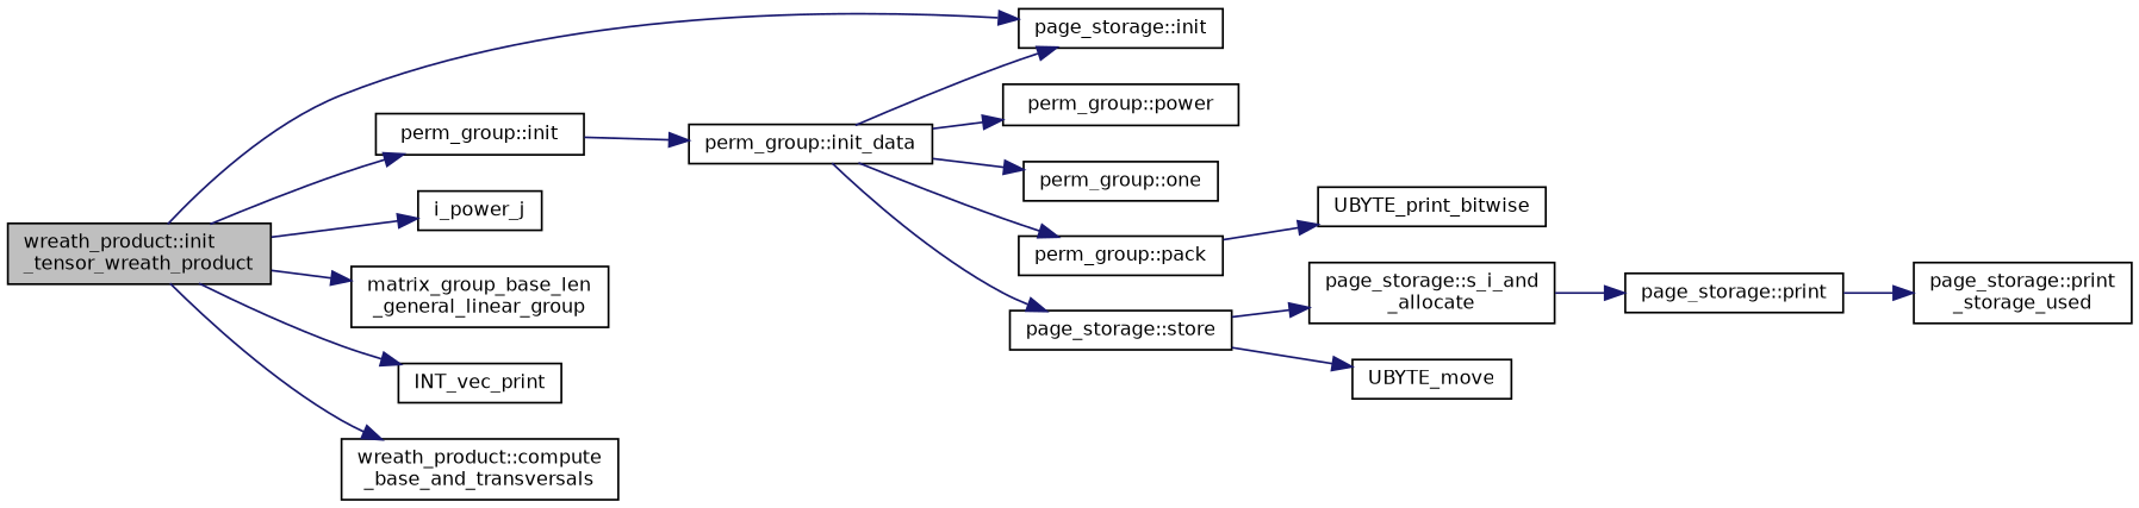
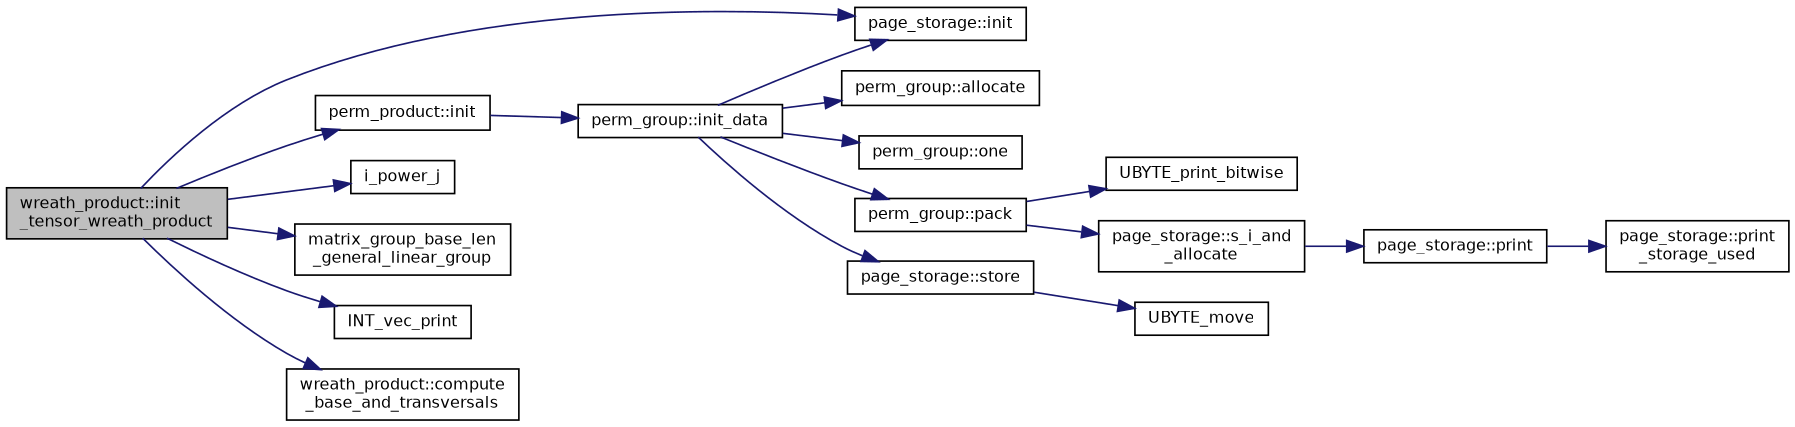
  digraph {
    rankdir=LR
    node [color=black fillcolor=white fontname=Helvetica fontsize=10 shape=record style=filled]
    edge [color=midnightblue fontname=Helvetica fontsize=10 labelfontname=Helvetica labelfontsize=10 style=solid]
    n1 [fillcolor=grey75 fontcolor=black height=0.2 label="wreath_product::init\l_tensor_wreath_product" width=0.4]
-   n2 [height=0.2 label="perm_group::init" width=0.4]
+   n2 [height=0.2 label="perm_product::init" width=0.4]
    n3 [height=0.2 label="page_storage::init" width=0.4]
    n4 [height=0.2 label=i_power_j width=0.4]
    n5 [height=0.2 label="matrix_group_base_len\l_general_linear_group" width=0.4]
    n6 [height=0.2 label=INT_vec_print width=0.4]
    n7 [height=0.2 label="wreath_product::compute\l_base_and_transversals" width=0.4]
    n8 [height=0.2 label="perm_group::init_data" width=0.4]
-   n9 [height=0.2 label="perm_group::power" width=0.4]
+   n9 [height=0.2 label="perm_group::allocate" width=0.4]
    n10 [height=0.2 label="perm_group::one" width=0.4]
    n11 [height=0.2 label="perm_group::pack" width=0.4]
    n12 [height=0.2 label="page_storage::store" width=0.4]
    n13 [height=0.2 label=UBYTE_print_bitwise width=0.4]
    n14 [height=0.2 label="page_storage::s_i_and\l_allocate" width=0.4]
    n15 [height=0.2 label=UBYTE_move width=0.4]
    n16 [height=0.2 label="page_storage::print" width=0.4]
    n17 [height=0.2 label="page_storage::print\l_storage_used" width=0.4]
    n1 -> n2
    n1 -> n3
    n1 -> n4
    n1 -> n5
    n1 -> n6
    n1 -> n7
    n2 -> n8
    n8 -> n3
    n8 -> n9
    n8 -> n10
    n8 -> n11
    n8 -> n12
    n11 -> n13
-   n12 -> n14
+   n11 -> n14
    n12 -> n15
    n14 -> n16
    n16 -> n17
  }
